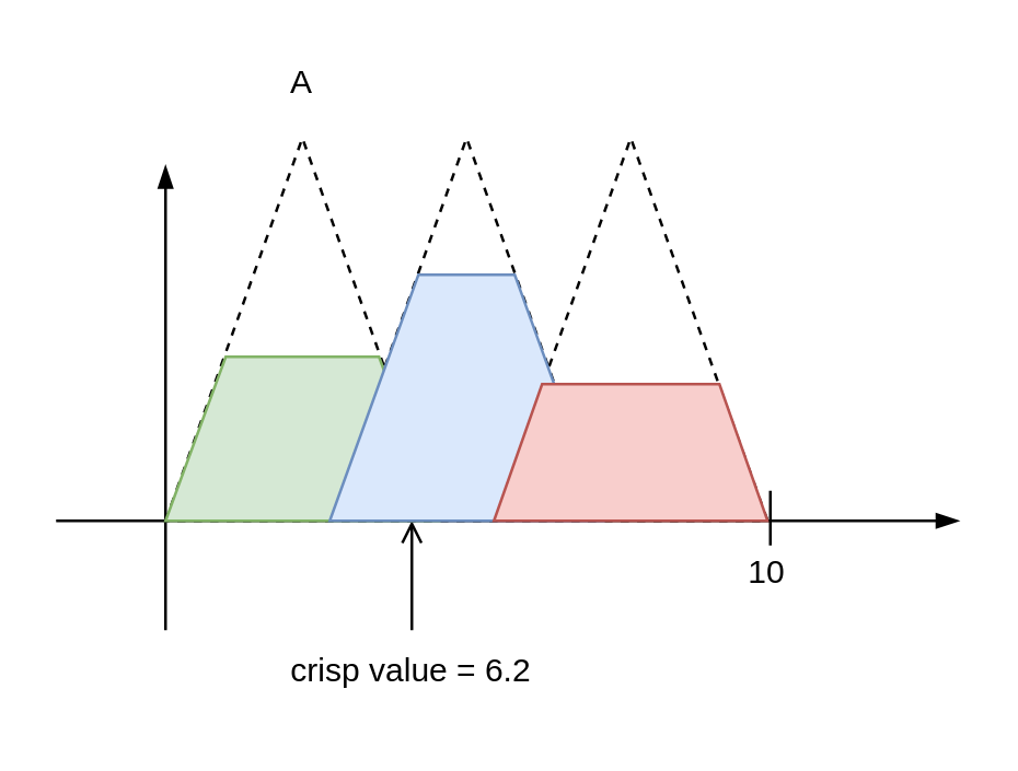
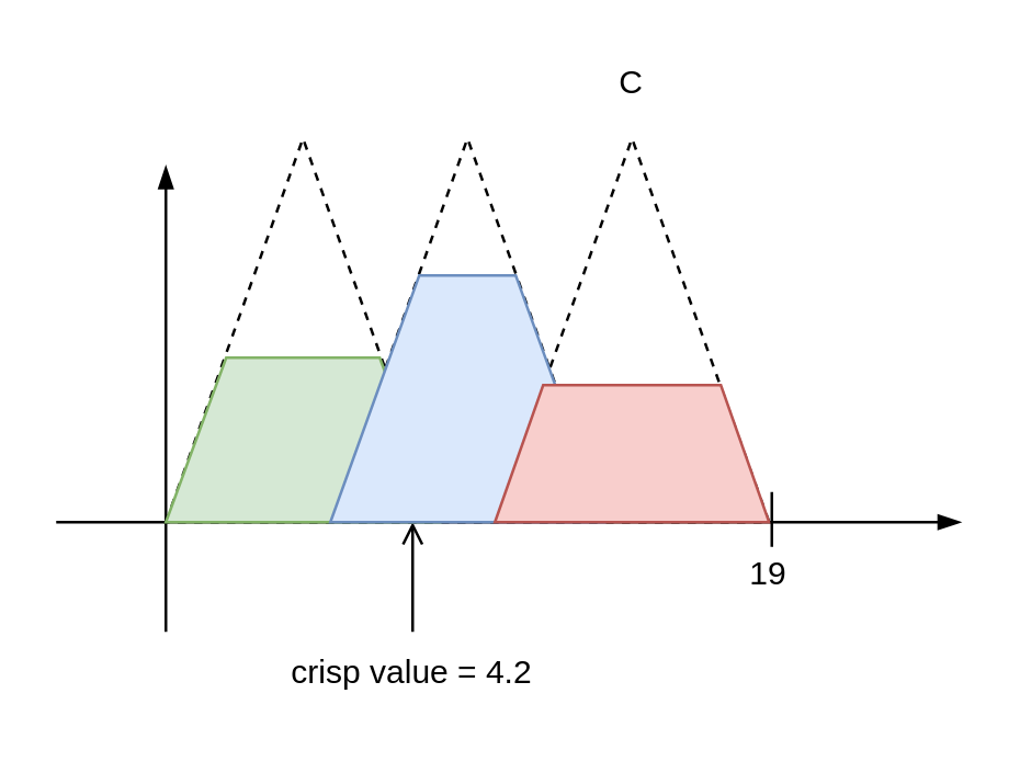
  <mxCell id="0" />
  <mxCell id="1" parent="0" />
  <mxCell id="2" value="" style="endArrow=blockThin;html=1;rounded=0;endFill=1;" parent="1" edge="1"><mxGeometry width="50" height="50" relative="1" as="geometry"><mxPoint x="60" y="230" as="sourcePoint" /><mxPoint x="60" y="60" as="targetPoint" /></mxGeometry></mxCell>
  <mxCell id="3" value="" style="endArrow=blockThin;html=1;rounded=0;endFill=1;" parent="1" edge="1"><mxGeometry width="50" height="50" relative="1" as="geometry"><mxPoint x="20" y="190" as="sourcePoint" /><mxPoint x="350" y="190" as="targetPoint" /></mxGeometry></mxCell>
  <mxCell id="4" value="" style="endArrow=open;html=1;rounded=0;endFill=0;" parent="1" edge="1"><mxGeometry width="50" height="50" relative="1" as="geometry"><mxPoint x="150" y="230" as="sourcePoint" /><mxPoint x="150" y="190" as="targetPoint" /></mxGeometry></mxCell>
- <mxCell id="5" value="crisp value = 6.2" style="text;html=1;strokeColor=none;fillColor=none;align=center;verticalAlign=middle;whiteSpace=wrap;rounded=0;" parent="1" vertex="1"><mxGeometry x="90" y="230" width="120" height="30" as="geometry" /></mxCell>
- <mxCell id="6" value="A" style="text;html=1;strokeColor=none;fillColor=none;align=center;verticalAlign=middle;whiteSpace=wrap;rounded=0;" parent="1" vertex="1"><mxGeometry x="100" y="20" width="20" height="20" as="geometry" /></mxCell>
+ <mxCell id="5" value="crisp value = 4.2" style="text;html=1;strokeColor=none;fillColor=none;align=center;verticalAlign=middle;whiteSpace=wrap;rounded=0;" parent="1" vertex="1"><mxGeometry x="90" y="230" width="120" height="30" as="geometry" /></mxCell>
+ <mxCell id="7" value="C" style="text;html=1;strokeColor=none;fillColor=none;align=center;verticalAlign=middle;whiteSpace=wrap;rounded=0;" parent="1" vertex="1"><mxGeometry x="220" y="20" width="20" height="20" as="geometry" /></mxCell>
  <mxCell id="8" value="" style="triangle;whiteSpace=wrap;html=1;direction=north;dashed=1;fillColor=none;" parent="1" vertex="1"><mxGeometry x="60" y="50" width="100" height="140" as="geometry" /></mxCell>
  <mxCell id="9" value="" style="triangle;whiteSpace=wrap;html=1;direction=north;dashed=1;fillColor=none;" parent="1" vertex="1"><mxGeometry x="120" y="50" width="100" height="140" as="geometry" /></mxCell>
  <mxCell id="10" value="" style="triangle;whiteSpace=wrap;html=1;direction=north;dashed=1;fillColor=none;" parent="1" vertex="1"><mxGeometry x="180" y="50" width="100" height="140" as="geometry" /></mxCell>
  <mxCell id="11" value="" style="shape=trapezoid;perimeter=trapezoidPerimeter;whiteSpace=wrap;html=1;fixedSize=1;fillColor=#d5e8d4;strokeColor=#82b366;size=22.0;" parent="1" vertex="1"><mxGeometry x="60" y="130" width="100" height="60" as="geometry" /></mxCell>
  <mxCell id="12" value="" style="shape=trapezoid;perimeter=trapezoidPerimeter;whiteSpace=wrap;html=1;fixedSize=1;fillColor=#dae8fc;strokeColor=#6c8ebf;size=32.4;" parent="1" vertex="1"><mxGeometry x="120" y="100" width="100" height="90" as="geometry" /></mxCell>
  <mxCell id="13" value="" style="shape=trapezoid;perimeter=trapezoidPerimeter;whiteSpace=wrap;html=1;fixedSize=1;fillColor=#f8cecc;strokeColor=#b85450;size=17.6;" parent="1" vertex="1"><mxGeometry x="180" y="140" width="100" height="50" as="geometry" /></mxCell>
  <mxCell id="14" value="" style="endArrow=none;html=1;rounded=0;" parent="1" edge="1"><mxGeometry width="50" height="50" relative="1" as="geometry"><mxPoint x="281" y="179" as="sourcePoint" /><mxPoint x="281" y="199" as="targetPoint" /><Array as="points"><mxPoint x="281" y="189" /></Array></mxGeometry></mxCell>
- <mxCell id="15" value="10" style="text;html=1;strokeColor=none;fillColor=none;align=center;verticalAlign=middle;whiteSpace=wrap;rounded=0;" parent="1" vertex="1"><mxGeometry x="265" y="199" width="30" height="20" as="geometry" /></mxCell>
+ <mxCell id="15" value="19" style="text;html=1;strokeColor=none;fillColor=none;align=center;verticalAlign=middle;whiteSpace=wrap;rounded=0;" parent="1" vertex="1"><mxGeometry x="265" y="199" width="30" height="20" as="geometry" /></mxCell>
